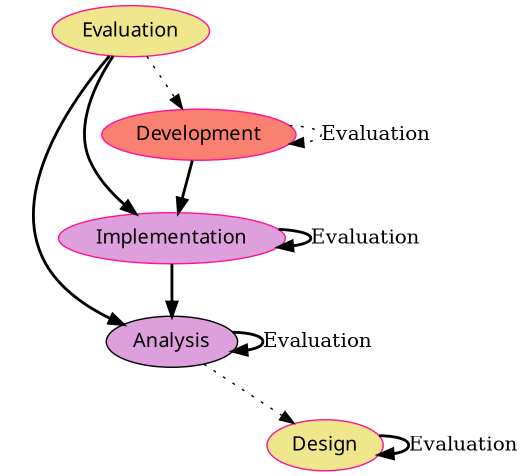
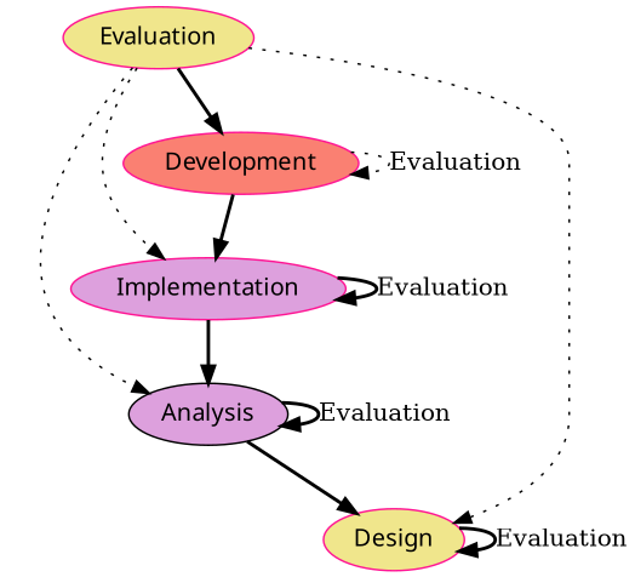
  digraph {
    fontname="Helvetica-Oblique"
    fontsize=36
    node [color=deeppink distortion=0.936354 fillcolor=plum fontname="Helvetica-Outline" orientation=28 shape=ellipse sides=9 skew=-0.126818 style=filled]
    edge [style=bold]
    Analysis [color=black]
    Design [distortion=0.238792 fillcolor=khaki orientation=11 sides=5 skew=0.995935]
    Development [distortion=0.019636 fillcolor=salmon orientation=79 sides=8 skew=-0.440424]
    Implementation
    Evaluation [fillcolor=khaki]
    Analysis -> Analysis [label=Evaluation]
-   Analysis -> Design [style=dotted]
+   Analysis -> Design
    Design -> Design [label=Evaluation]
    Development -> Development [label=Evaluation style=dotted]
    Development -> Implementation
    Implementation -> Analysis
    Implementation -> Implementation [label=Evaluation]
-   Evaluation -> Analysis
-   Evaluation -> Development [style=dotted]
-   Evaluation -> Implementation
+   Evaluation -> Analysis [style=dotted]
+   Evaluation -> Design [style=dotted]
+   Evaluation -> Development
+   Evaluation -> Implementation [style=dotted]
  }
